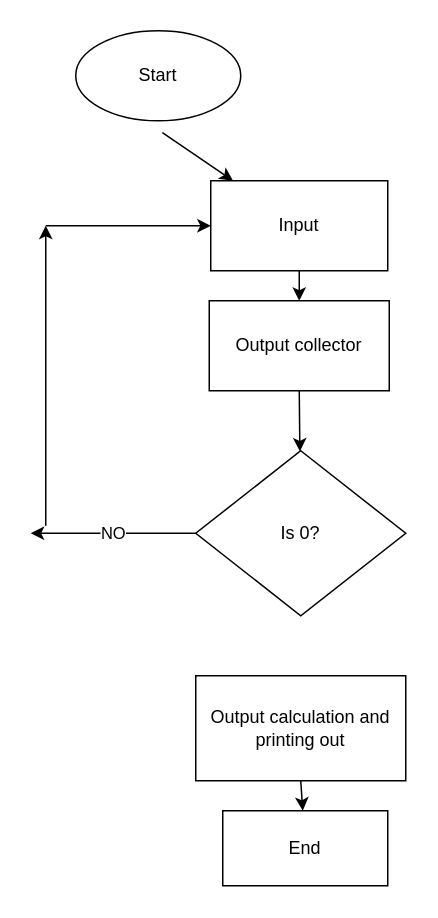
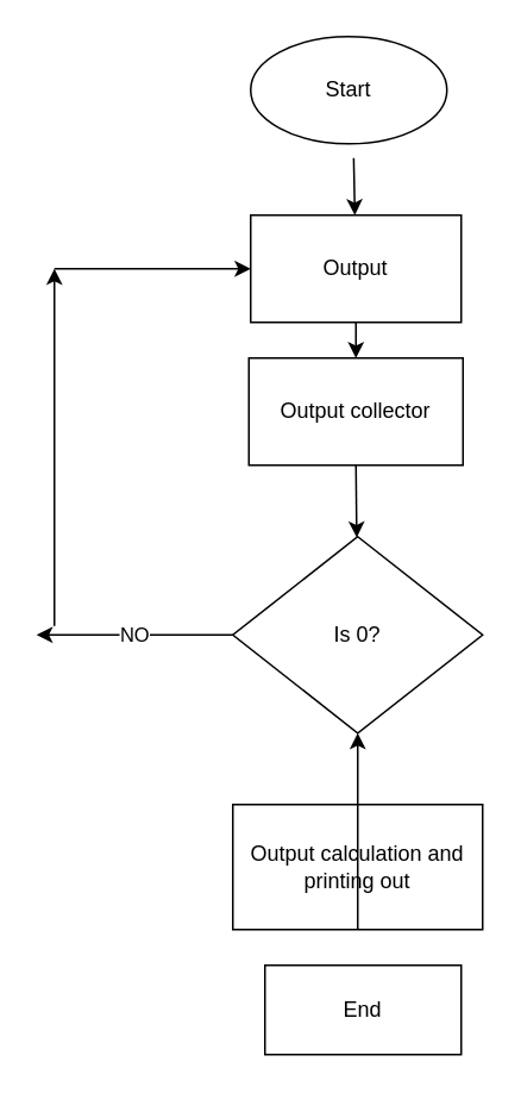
  <mxCell id="0" />
  <mxCell id="1" parent="0" />
- <mxCell id="2" value="Start" style="ellipse;whiteSpace=wrap;html=1;" vertex="1" parent="1"><mxGeometry x="50" y="20" width="110" height="60" as="geometry" /></mxCell>
+ <mxCell id="2" value="Start" style="ellipse;whiteSpace=wrap;html=1;" vertex="1" parent="1"><mxGeometry x="140" y="20" width="110" height="60" as="geometry" /></mxCell>
  <mxCell id="3" value="" style="endArrow=classic;html=1;exitX=0.525;exitY=1.133;exitDx=0;exitDy=0;exitPerimeter=0;" edge="1" parent="1" source="2" target="4"><mxGeometry width="50" height="50" relative="1" as="geometry"><mxPoint x="210" y="230" as="sourcePoint" /><mxPoint x="198" y="150" as="targetPoint" /></mxGeometry></mxCell>
- <mxCell id="4" value="Input" style="rounded=0;whiteSpace=wrap;html=1;" vertex="1" parent="1"><mxGeometry x="140" y="120" width="118" height="60" as="geometry" /></mxCell>
+ <mxCell id="4" value="Output" style="rounded=0;whiteSpace=wrap;html=1;" vertex="1" parent="1"><mxGeometry x="140" y="120" width="118" height="60" as="geometry" /></mxCell>
  <mxCell id="5" value="" style="endArrow=classic;html=1;exitX=0.5;exitY=1;exitDx=0;exitDy=0;" edge="1" parent="1" source="4" target="6"><mxGeometry width="50" height="50" relative="1" as="geometry"><mxPoint x="210" y="230" as="sourcePoint" /><mxPoint x="199" y="230" as="targetPoint" /></mxGeometry></mxCell>
  <mxCell id="6" value="Output collector" style="rounded=0;whiteSpace=wrap;html=1;" vertex="1" parent="1"><mxGeometry x="139" y="200" width="120" height="60" as="geometry" /></mxCell>
  <mxCell id="7" value="" style="endArrow=classic;html=1;exitX=0.5;exitY=1;exitDx=0;exitDy=0;" edge="1" parent="1" source="6" target="8"><mxGeometry width="50" height="50" relative="1" as="geometry"><mxPoint x="210" y="230" as="sourcePoint" /><mxPoint x="199" y="300" as="targetPoint" /></mxGeometry></mxCell>
  <mxCell id="8" value="Is 0?" style="rhombus;whiteSpace=wrap;html=1;" vertex="1" parent="1"><mxGeometry x="130" y="300" width="140" height="110" as="geometry" /></mxCell>
  <mxCell id="9" value="NO" style="endArrow=classic;html=1;exitX=0;exitY=0.5;exitDx=0;exitDy=0;" edge="1" parent="1" source="8"><mxGeometry width="50" height="50" relative="1" as="geometry"><mxPoint x="210" y="380" as="sourcePoint" /><mxPoint x="20" y="355" as="targetPoint" /></mxGeometry></mxCell>
  <mxCell id="10" value="" style="endArrow=classic;html=1;" edge="1" parent="1"><mxGeometry width="50" height="50" relative="1" as="geometry"><mxPoint x="30" y="350" as="sourcePoint" /><mxPoint x="30" y="150" as="targetPoint" /></mxGeometry></mxCell>
  <mxCell id="11" value="" style="endArrow=classic;html=1;entryX=0;entryY=0.5;entryDx=0;entryDy=0;" edge="1" parent="1" target="4"><mxGeometry width="50" height="50" relative="1" as="geometry"><mxPoint x="30" y="150" as="sourcePoint" /><mxPoint x="260" y="330" as="targetPoint" /></mxGeometry></mxCell>
  <mxCell id="12" value="Output calculation and printing out" style="rounded=0;whiteSpace=wrap;html=1;" vertex="1" parent="1"><mxGeometry x="130" y="450" width="140" height="70" as="geometry" /></mxCell>
- <mxCell id="13" value="" style="endArrow=classic;html=1;exitX=0.5;exitY=1;exitDx=0;exitDy=0;" edge="1" parent="1" source="12" target="14"><mxGeometry width="50" height="50" relative="1" as="geometry"><mxPoint x="210" y="370" as="sourcePoint" /><mxPoint x="200" y="550" as="targetPoint" /></mxGeometry></mxCell>
+ <mxCell id="13" value="" style="endArrow=classic;html=1;exitX=0.5;exitY=1;exitDx=0;exitDy=0;" edge="1" parent="1" source="12" target="8"><mxGeometry width="50" height="50" relative="1" as="geometry"><mxPoint x="210" y="370" as="sourcePoint" /><mxPoint x="200" y="550" as="targetPoint" /></mxGeometry></mxCell>
  <mxCell id="14" value="End" style="whiteSpace=wrap;html=1;rounded=0;" vertex="1" parent="1"><mxGeometry x="148" y="540" width="110" height="50" as="geometry" /></mxCell>
